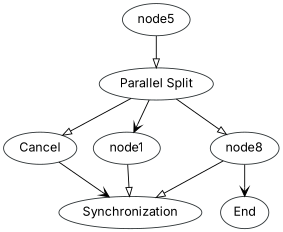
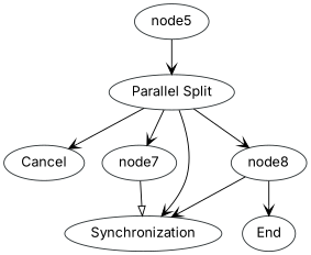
  digraph {
    fontname=Inter
    node [color="#2e3436" fontname=Inter]
    edge [arrowhead=vee fontname=Inter]
    n1 [label=node5]
    n2 [label="Parallel Split"]
    n3 [label=Cancel]
-   node7 [label=node1]
+   node7
    node8
    n6 [label=Synchronization]
    n7 [label=End]
-   n1 -> n2 [arrowhead=onormal]
-   n2 -> n3 [arrowhead=onormal]
+   n1 -> n2
+   n2 -> n3
    n2 -> node7
-   n2 -> node8 [arrowhead=onormal]
-   n3 -> n6
+   n2 -> node8
+   n2 -> n6
    node7 -> n6 [arrowhead=onormal]
-   node8 -> n6 [arrowhead=onormal]
+   node8 -> n6
    node8 -> n7
  }
